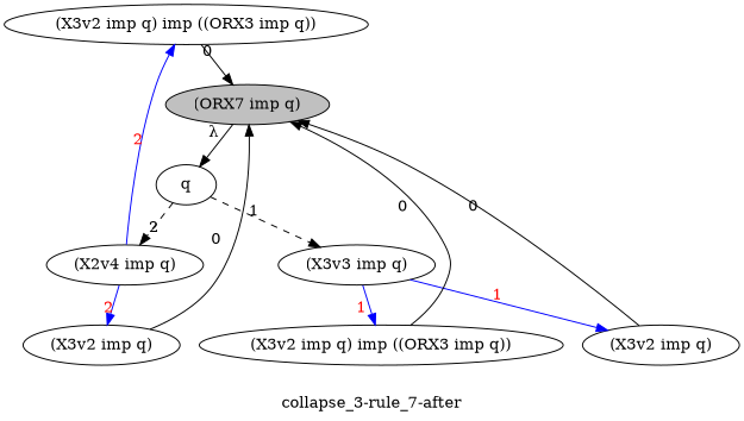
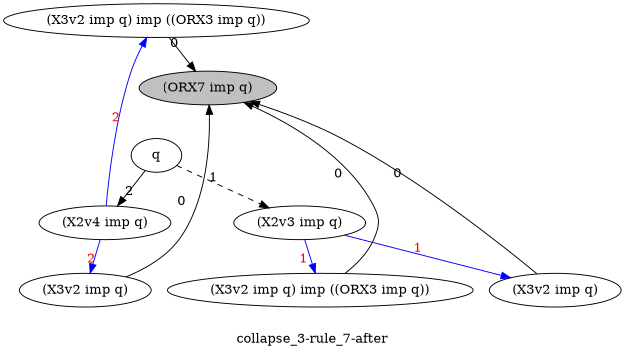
  strict digraph {
    collapsed_nodes="['244']"
    label="collapse_3-rule_7-after"
    node [ancestor_target=True formula="(X3v2 imp q) imp ((ORX3 imp q))" hypothesis=False]
    edge [ancestor=False xlabel=0]
    n1 [label="(X3v2 imp q) imp ((ORX3 imp q))"]
    n2 [ancestor_target=False fillcolor=grey formula="(ORX3 imp q)" label="(ORX7 imp q)" style=filled]
    n3 [ancestor_target=False formula=q label=q]
    n4 [ancestor_target=False formula="(X2v4 imp q)" label="(X2v4 imp q)"]
-   n5 [ancestor_target=False formula="(X2v3 imp q)" label="(X3v3 imp q)"]
+   n5 [ancestor_target=False formula="(X2v3 imp q)" label="(X2v3 imp q)"]
    n6 [formula="(X3v2 imp q)" label="(X3v2 imp q)"]
    n7 [label="(X3v2 imp q) imp ((ORX3 imp q))"]
    n8 [formula="(X3v2 imp q)" label="(X3v2 imp q)"]
    n1 -> n2 [dependencies=0000000000000000000000000000000000000000000100000000000000000000000000000000001000000000001000000010000000000000000100000000000000000000000]
-   n2 -> n3 [dependencies=None xlabel="&#955;"]
-   n3 -> n4 [composed=True dependencies=0000000000000000000000000000000000000000000101000000000000000000000000000000001000000000001000000010000000000000000100000000000000000000000 style=dashed xlabel=2]
+   n3 -> n4 [composed=True dependencies=0000000000000000000000000000000000000000000101000000000000000000000000000000001000000000001000000010000000000000000100000000000000000000000 style=solid xlabel=2]
    n3 -> n5 [composed=True dependencies=0000000000000000000000000000000000000000000101000000000000000000001000000001000000000000000000010000000000000000000000000000000000010000000 style=dashed xlabel=1]
    n4 -> n1 [ancestor=True color=blue fontcolor=red path=2 xlabel=2]
    n4 -> n6 [ancestor=True color=blue fontcolor=red path=2 xlabel=2]
    n5 -> n7 [ancestor=True color=blue fontcolor=red path=1 xlabel=1]
    n5 -> n8 [ancestor=True color=blue fontcolor=red path=1 xlabel=1]
    n6 -> n2 [dependencies=0000000000000000000000000000000000000000000000000000000000000000000000000000000000000000000000000000000000000000000000000000000000000000000]
    n7 -> n2 [dependencies=0000000000000000000000000000000000000000000100000000000000000000001000000001000000000000000000010000000000000000000000000000000000010000000]
    n8 -> n2 [dependencies=0000000000000000000000000000000000000000000000000000000000000000000000000000000000000000000000000000000000000000000000000000000000000000000]
  }
